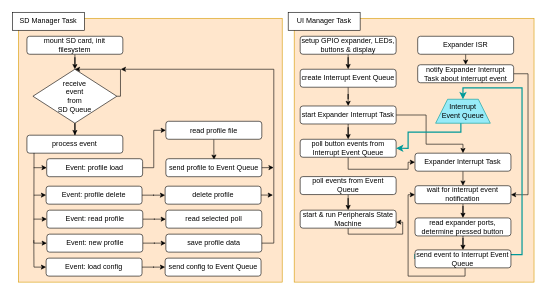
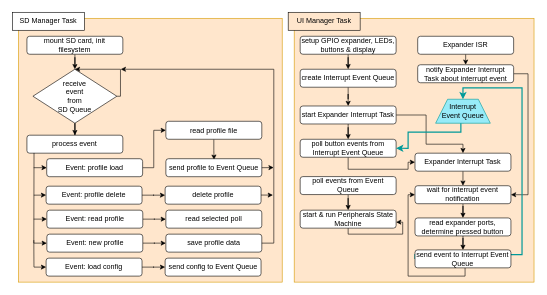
  <mxCell id="0" />
  <mxCell id="1" parent="0" />
  <mxCell id="2" value="" style="rounded=0;whiteSpace=wrap;html=1;fillColor=#ffe6cc;strokeColor=#d79b00;" parent="1" vertex="1"><mxGeometry x="30" y="30" width="440" height="440" as="geometry" /></mxCell>
  <mxCell id="3" value="SD Manager Task" style="rounded=0;whiteSpace=wrap;html=1;" parent="1" vertex="1"><mxGeometry x="20" y="20" width="120" height="30" as="geometry" /></mxCell>
  <mxCell id="4" style="edgeStyle=orthogonalEdgeStyle;rounded=0;orthogonalLoop=1;jettySize=auto;html=1;entryX=0.5;entryY=0;entryDx=0;entryDy=0;" parent="1" source="5" target="9" edge="1"><mxGeometry relative="1" as="geometry" /></mxCell>
  <mxCell id="5" value="receive&lt;br&gt;event&lt;br&gt;from&lt;br&gt;SD Queue" style="rhombus;whiteSpace=wrap;html=1;" parent="1" vertex="1"><mxGeometry x="54.25" y="114.98" width="140" height="90" as="geometry" /></mxCell>
  <mxCell id="6" value="" style="edgeStyle=orthogonalEdgeStyle;rounded=0;orthogonalLoop=1;jettySize=auto;html=1;entryX=0.5;entryY=0;entryDx=0;entryDy=0;" parent="1" source="7" target="5" edge="1"><mxGeometry relative="1" as="geometry"><mxPoint x="124.233" y="110" as="targetPoint" /></mxGeometry></mxCell>
  <mxCell id="7" value="mount SD card, init filesystem" style="rounded=1;whiteSpace=wrap;html=1;" parent="1" vertex="1"><mxGeometry x="44.25" y="60" width="160" height="30" as="geometry" /></mxCell>
  <mxCell id="8" style="edgeStyle=orthogonalEdgeStyle;rounded=0;orthogonalLoop=1;jettySize=auto;html=1;entryX=0.5;entryY=0;entryDx=0;entryDy=0;" parent="1" source="5" target="5" edge="1"><mxGeometry relative="1" as="geometry"><Array as="points"><mxPoint x="200.25" y="159.98" /><mxPoint x="200.25" y="114.98" /></Array></mxGeometry></mxCell>
  <mxCell id="9" value="process event" style="rounded=1;whiteSpace=wrap;html=1;" parent="1" vertex="1"><mxGeometry x="44.25" y="224.98" width="160" height="30" as="geometry" /></mxCell>
  <mxCell id="10" style="edgeStyle=orthogonalEdgeStyle;rounded=0;orthogonalLoop=1;jettySize=auto;html=1;entryX=0;entryY=0.5;entryDx=0;entryDy=0;" parent="1" source="11" target="13" edge="1"><mxGeometry relative="1" as="geometry"><Array as="points"><mxPoint x="255.75" y="279" /><mxPoint x="255.75" y="217" /></Array></mxGeometry></mxCell>
  <mxCell id="11" value="Event: profile load" style="rounded=1;whiteSpace=wrap;html=1;" parent="1" vertex="1"><mxGeometry x="77.25" y="264.19" width="160" height="30" as="geometry" /></mxCell>
  <mxCell id="12" style="edgeStyle=orthogonalEdgeStyle;rounded=0;orthogonalLoop=1;jettySize=auto;html=1;entryX=0.502;entryY=0.058;entryDx=0;entryDy=0;entryPerimeter=0;" parent="1" source="13" target="14" edge="1"><mxGeometry relative="1" as="geometry"><Array as="points"><mxPoint x="355.75" y="250" /><mxPoint x="356.75" y="250" /></Array></mxGeometry></mxCell>
  <mxCell id="13" value="read profile file" style="rounded=1;whiteSpace=wrap;html=1;" parent="1" vertex="1"><mxGeometry x="276" y="201.78" width="160" height="30" as="geometry" /></mxCell>
  <mxCell id="14" value="send profile to Event Queue" style="rounded=1;whiteSpace=wrap;html=1;" parent="1" vertex="1"><mxGeometry x="276" y="264.19" width="160" height="30" as="geometry" /></mxCell>
  <mxCell id="15" style="edgeStyle=orthogonalEdgeStyle;rounded=0;orthogonalLoop=1;jettySize=auto;html=1;entryX=0;entryY=0.5;entryDx=0;entryDy=0;" parent="1" source="16" target="17" edge="1"><mxGeometry relative="1" as="geometry" /></mxCell>
  <mxCell id="16" value="Event: profile delete" style="rounded=1;whiteSpace=wrap;html=1;" parent="1" vertex="1"><mxGeometry x="76.25" y="310" width="160" height="30" as="geometry" /></mxCell>
  <mxCell id="17" value="delete profile" style="rounded=1;whiteSpace=wrap;html=1;" parent="1" vertex="1"><mxGeometry x="274.75" y="310" width="160" height="30" as="geometry" /></mxCell>
  <mxCell id="18" style="edgeStyle=orthogonalEdgeStyle;rounded=0;orthogonalLoop=1;jettySize=auto;html=1;entryX=0;entryY=0.5;entryDx=0;entryDy=0;" parent="1" source="19" target="20" edge="1"><mxGeometry relative="1" as="geometry" /></mxCell>
  <mxCell id="19" value="Event: read profile" style="rounded=1;whiteSpace=wrap;html=1;" parent="1" vertex="1"><mxGeometry x="77.5" y="350" width="160" height="30" as="geometry" /></mxCell>
  <mxCell id="20" value="read selected poll" style="rounded=1;whiteSpace=wrap;html=1;" parent="1" vertex="1"><mxGeometry x="276" y="350" width="160" height="30" as="geometry" /></mxCell>
  <mxCell id="21" style="edgeStyle=orthogonalEdgeStyle;rounded=0;orthogonalLoop=1;jettySize=auto;html=1;entryX=0;entryY=0.5;entryDx=0;entryDy=0;" parent="1" source="22" target="23" edge="1"><mxGeometry relative="1" as="geometry" /></mxCell>
  <mxCell id="22" value="Event: new profile" style="rounded=1;whiteSpace=wrap;html=1;" parent="1" vertex="1"><mxGeometry x="77.5" y="390" width="160" height="30" as="geometry" /></mxCell>
  <mxCell id="23" value="save profile data" style="rounded=1;whiteSpace=wrap;html=1;" parent="1" vertex="1"><mxGeometry x="276" y="390" width="160" height="30" as="geometry" /></mxCell>
  <mxCell id="24" style="edgeStyle=orthogonalEdgeStyle;rounded=0;orthogonalLoop=1;jettySize=auto;html=1;exitX=1;exitY=0.5;exitDx=0;exitDy=0;" parent="1" source="23" edge="1"><mxGeometry relative="1" as="geometry"><mxPoint x="200.75" y="114.98" as="targetPoint" /><Array as="points"><mxPoint x="456" y="405" /><mxPoint x="456" y="115" /></Array><mxPoint x="356" y="474.54" as="sourcePoint" /></mxGeometry></mxCell>
  <mxCell id="25" value="" style="endArrow=classic;html=1;rounded=0;entryX=0;entryY=0.5;entryDx=0;entryDy=0;exitX=0.074;exitY=0.988;exitDx=0;exitDy=0;exitPerimeter=0;" parent="1" source="9" target="22" edge="1"><mxGeometry width="50" height="50" relative="1" as="geometry"><mxPoint x="55.75" y="284.98" as="sourcePoint" /><mxPoint x="335.75" y="414.98" as="targetPoint" /><Array as="points"><mxPoint x="55.75" y="405" /></Array></mxGeometry></mxCell>
  <mxCell id="26" value="" style="endArrow=classic;html=1;rounded=0;entryX=0;entryY=0.5;entryDx=0;entryDy=0;" parent="1" target="11" edge="1"><mxGeometry width="50" height="50" relative="1" as="geometry"><mxPoint x="55.5" y="279.19" as="sourcePoint" /><mxPoint x="145.5" y="256.19" as="targetPoint" /></mxGeometry></mxCell>
  <mxCell id="27" value="" style="endArrow=classic;html=1;rounded=0;entryX=0;entryY=0.5;entryDx=0;entryDy=0;" parent="1" edge="1"><mxGeometry width="50" height="50" relative="1" as="geometry"><mxPoint x="55.75" y="325" as="sourcePoint" /><mxPoint x="76.25" y="324.9" as="targetPoint" /></mxGeometry></mxCell>
  <mxCell id="28" value="" style="endArrow=classic;html=1;rounded=0;entryX=0;entryY=0.5;entryDx=0;entryDy=0;" parent="1" edge="1"><mxGeometry width="50" height="50" relative="1" as="geometry"><mxPoint x="55.5" y="364.95" as="sourcePoint" /><mxPoint x="77.5" y="364.95" as="targetPoint" /></mxGeometry></mxCell>
  <mxCell id="29" value="" style="endArrow=classic;html=1;rounded=0;" parent="1" edge="1"><mxGeometry width="50" height="50" relative="1" as="geometry"><mxPoint x="434.75" y="324.8" as="sourcePoint" /><mxPoint x="454.5" y="324.91" as="targetPoint" /></mxGeometry></mxCell>
  <mxCell id="30" value="" style="endArrow=classic;html=1;rounded=0;exitX=1;exitY=0.5;exitDx=0;exitDy=0;" parent="1" source="14" edge="1"><mxGeometry width="50" height="50" relative="1" as="geometry"><mxPoint x="435.75" y="329.78" as="sourcePoint" /><mxPoint x="455.75" y="279" as="targetPoint" /></mxGeometry></mxCell>
  <mxCell id="31" style="edgeStyle=orthogonalEdgeStyle;rounded=0;orthogonalLoop=1;jettySize=auto;html=1;entryX=0;entryY=0.5;entryDx=0;entryDy=0;" parent="1" source="32" target="33" edge="1"><mxGeometry relative="1" as="geometry" /></mxCell>
  <mxCell id="32" value="Event: load config" style="rounded=1;whiteSpace=wrap;html=1;" parent="1" vertex="1"><mxGeometry x="76.25" y="430" width="160" height="30" as="geometry" /></mxCell>
  <mxCell id="33" value="send config to Event Queue" style="rounded=1;whiteSpace=wrap;html=1;" parent="1" vertex="1"><mxGeometry x="274.75" y="430" width="160" height="30" as="geometry" /></mxCell>
  <mxCell id="34" value="" style="endArrow=classic;html=1;rounded=0;entryX=0;entryY=0.5;entryDx=0;entryDy=0;" parent="1" target="32" edge="1"><mxGeometry width="50" height="50" relative="1" as="geometry"><mxPoint x="55.75" y="400" as="sourcePoint" /><mxPoint x="395.75" y="483.28" as="targetPoint" /><Array as="points"><mxPoint x="56" y="445" /></Array></mxGeometry></mxCell>
  <mxCell id="35" value="" style="rounded=0;whiteSpace=wrap;html=1;fillColor=#ffe6cc;strokeColor=#d79b00;" parent="1" vertex="1"><mxGeometry x="490" y="30" width="400" height="440" as="geometry" /></mxCell>
- <mxCell id="36" value="UI Manager Task" style="rounded=0;whiteSpace=wrap;html=1;" parent="1" vertex="1"><mxGeometry x="480" y="20" width="120" height="30" as="geometry" /></mxCell>
+ <mxCell id="36" value="UI Manager Task" style="rounded=0;whiteSpace=wrap;html=1;fillColor=#ffe6cc;" parent="1" vertex="1"><mxGeometry x="480" y="20" width="120" height="30" as="geometry" /></mxCell>
  <mxCell id="37" style="edgeStyle=orthogonalEdgeStyle;rounded=0;orthogonalLoop=1;jettySize=auto;html=1;exitX=0.5;exitY=1;exitDx=0;exitDy=0;" parent="1" source="42" target="53" edge="1"><mxGeometry relative="1" as="geometry"><mxPoint x="580" y="273.28" as="sourcePoint" /></mxGeometry></mxCell>
  <mxCell id="38" style="edgeStyle=orthogonalEdgeStyle;rounded=0;orthogonalLoop=1;jettySize=auto;html=1;entryX=0.5;entryY=0;entryDx=0;entryDy=0;" parent="1" source="39" target="62" edge="1"><mxGeometry relative="1" as="geometry" /></mxCell>
  <mxCell id="39" value="setup GPIO expander, LEDs, buttons &amp;amp; display" style="rounded=1;whiteSpace=wrap;html=1;" parent="1" vertex="1"><mxGeometry x="500" y="60" width="160" height="29.97" as="geometry" /></mxCell>
  <mxCell id="40" style="edgeStyle=orthogonalEdgeStyle;rounded=0;orthogonalLoop=1;jettySize=auto;html=1;entryX=0.5;entryY=0;entryDx=0;entryDy=0;" parent="1" source="41" target="43" edge="1"><mxGeometry relative="1" as="geometry"><mxPoint x="580" y="348.76" as="targetPoint" /></mxGeometry></mxCell>
  <mxCell id="41" value="poll events from Event Queue" style="rounded=1;whiteSpace=wrap;html=1;" parent="1" vertex="1"><mxGeometry x="500" y="294.01" width="160" height="30" as="geometry" /></mxCell>
  <mxCell id="42" value="poll button events from Interrupt Event Queue" style="rounded=1;whiteSpace=wrap;html=1;" parent="1" vertex="1"><mxGeometry x="500" y="231.78" width="160" height="30" as="geometry" /></mxCell>
  <mxCell id="43" value="start &amp;amp; run Peripherals State Machine" style="rounded=1;whiteSpace=wrap;html=1;" parent="1" vertex="1"><mxGeometry x="500" y="350.01" width="160" height="30" as="geometry" /></mxCell>
  <mxCell id="44" style="edgeStyle=orthogonalEdgeStyle;rounded=0;orthogonalLoop=1;jettySize=auto;html=1;exitX=0.5;exitY=1;exitDx=0;exitDy=0;" parent="1" source="43" edge="1"><mxGeometry relative="1" as="geometry"><mxPoint x="660" y="370.01" as="targetPoint" /><Array as="points"><mxPoint x="580" y="390.01" /><mxPoint x="671" y="390.01" /><mxPoint x="671" y="370.01" /><mxPoint x="660" y="370.01" /></Array></mxGeometry></mxCell>
  <mxCell id="45" style="edgeStyle=orthogonalEdgeStyle;rounded=0;orthogonalLoop=1;jettySize=auto;html=1;entryX=0.5;entryY=0;entryDx=0;entryDy=0;" parent="1" source="47" target="53" edge="1"><mxGeometry relative="1" as="geometry"><Array as="points"><mxPoint x="710" y="191" /><mxPoint x="710" y="240" /><mxPoint x="772" y="240" /></Array></mxGeometry></mxCell>
  <mxCell id="46" style="edgeStyle=orthogonalEdgeStyle;rounded=0;orthogonalLoop=1;jettySize=auto;html=1;entryX=0.5;entryY=0;entryDx=0;entryDy=0;" parent="1" source="47" target="42" edge="1"><mxGeometry relative="1" as="geometry" /></mxCell>
  <mxCell id="47" value="start Expander Interrupt Task" style="rounded=1;whiteSpace=wrap;html=1;" parent="1" vertex="1"><mxGeometry x="500" y="176.28" width="160" height="30" as="geometry" /></mxCell>
  <mxCell id="48" style="edgeStyle=orthogonalEdgeStyle;rounded=0;orthogonalLoop=1;jettySize=auto;html=1;exitX=0.5;exitY=1;exitDx=0;exitDy=0;entryX=0.5;entryY=0;entryDx=0;entryDy=0;" parent="1" source="49" target="51" edge="1"><mxGeometry relative="1" as="geometry" /></mxCell>
  <mxCell id="49" value="Expander ISR" style="rounded=1;whiteSpace=wrap;html=1;" parent="1" vertex="1"><mxGeometry x="695.99" y="60" width="160" height="30" as="geometry" /></mxCell>
  <mxCell id="50" style="edgeStyle=orthogonalEdgeStyle;rounded=0;orthogonalLoop=1;jettySize=auto;html=1;exitX=1;exitY=0.5;exitDx=0;exitDy=0;entryX=1;entryY=0.5;entryDx=0;entryDy=0;" parent="1" source="51" target="55" edge="1"><mxGeometry relative="1" as="geometry"><Array as="points"><mxPoint x="880" y="122" /><mxPoint x="880" y="324" /><mxPoint x="852" y="324" /></Array></mxGeometry></mxCell>
  <mxCell id="51" value="notify Expander Interrupt Task about interrupt event" style="rounded=1;whiteSpace=wrap;html=1;" parent="1" vertex="1"><mxGeometry x="695.99" y="107.5" width="160" height="30" as="geometry" /></mxCell>
  <mxCell id="52" style="edgeStyle=orthogonalEdgeStyle;rounded=0;orthogonalLoop=1;jettySize=auto;html=1;exitX=0.5;exitY=1;exitDx=0;exitDy=0;entryX=0.5;entryY=0;entryDx=0;entryDy=0;" parent="1" source="53" target="55" edge="1"><mxGeometry relative="1" as="geometry" /></mxCell>
  <mxCell id="53" value="Expander Interrupt Task" style="rounded=1;whiteSpace=wrap;html=1;" parent="1" vertex="1"><mxGeometry x="691.49" y="254.98" width="160" height="30" as="geometry" /></mxCell>
  <mxCell id="54" style="edgeStyle=orthogonalEdgeStyle;rounded=0;orthogonalLoop=1;jettySize=auto;html=1;entryX=0.5;entryY=0;entryDx=0;entryDy=0;" parent="1" source="55" target="57" edge="1"><mxGeometry relative="1" as="geometry" /></mxCell>
  <mxCell id="55" value="wait for interrupt event notification" style="rounded=1;whiteSpace=wrap;html=1;" parent="1" vertex="1"><mxGeometry x="691.49" y="309.25" width="160" height="30" as="geometry" /></mxCell>
  <mxCell id="56" style="edgeStyle=orthogonalEdgeStyle;rounded=0;orthogonalLoop=1;jettySize=auto;html=1;entryX=0.5;entryY=0;entryDx=0;entryDy=0;" parent="1" source="57" target="60" edge="1"><mxGeometry relative="1" as="geometry" /></mxCell>
  <mxCell id="57" value="read expander ports,&lt;br&gt;determine pressed button" style="rounded=1;whiteSpace=wrap;html=1;" parent="1" vertex="1"><mxGeometry x="691.49" y="362.98" width="160" height="30" as="geometry" /></mxCell>
  <mxCell id="58" style="edgeStyle=orthogonalEdgeStyle;rounded=0;orthogonalLoop=1;jettySize=auto;html=1;entryX=0.5;entryY=0;entryDx=0;entryDy=0;strokeWidth=2;strokeColor=#009999;exitX=0;exitY=0.5;exitDx=0;exitDy=0;" parent="1" source="60" target="64" edge="1"><mxGeometry relative="1" as="geometry"><Array as="points"><mxPoint x="692" y="424" /><mxPoint x="870" y="424" /><mxPoint x="870" y="146" /><mxPoint x="772" y="146" /></Array></mxGeometry></mxCell>
  <mxCell id="59" style="edgeStyle=orthogonalEdgeStyle;rounded=0;orthogonalLoop=1;jettySize=auto;html=1;entryX=0;entryY=0.5;entryDx=0;entryDy=0;" parent="1" source="60" target="55" edge="1"><mxGeometry relative="1" as="geometry"><Array as="points"><mxPoint x="775" y="460" /><mxPoint x="680" y="460" /><mxPoint x="680" y="324" /><mxPoint x="692" y="324" /></Array></mxGeometry></mxCell>
  <mxCell id="60" value="send event to Interrupt Event Queue" style="rounded=1;whiteSpace=wrap;html=1;" parent="1" vertex="1"><mxGeometry x="691.49" y="416.26" width="160" height="30" as="geometry" /></mxCell>
  <mxCell id="61" style="edgeStyle=orthogonalEdgeStyle;rounded=0;orthogonalLoop=1;jettySize=auto;html=1;" parent="1" source="62" target="47" edge="1"><mxGeometry relative="1" as="geometry" /></mxCell>
  <mxCell id="62" value="create Interrupt Event Queue" style="rounded=1;whiteSpace=wrap;html=1;" parent="1" vertex="1"><mxGeometry x="500" y="114.98" width="160" height="30" as="geometry" /></mxCell>
  <mxCell id="63" style="edgeStyle=orthogonalEdgeStyle;rounded=0;orthogonalLoop=1;jettySize=auto;html=1;exitX=0.5;exitY=1;exitDx=0;exitDy=0;entryX=1;entryY=0.5;entryDx=0;entryDy=0;strokeWidth=2;strokeColor=#009999;" parent="1" source="64" target="42" edge="1"><mxGeometry relative="1" as="geometry"><Array as="points"><mxPoint x="772" y="195" /><mxPoint x="768" y="195" /><mxPoint x="768" y="220" /><mxPoint x="680" y="220" /><mxPoint x="680" y="247" /></Array></mxGeometry></mxCell>
  <mxCell id="64" value="Interrupt&lt;br&gt;Event Queue" style="shape=trapezoid;perimeter=trapezoidPerimeter;whiteSpace=wrap;html=1;fixedSize=1;fillColor=#97EBF8;strokeColor=#009999;" parent="1" vertex="1"><mxGeometry x="725.87" y="165.03" width="91.25" height="40" as="geometry" /></mxCell>
